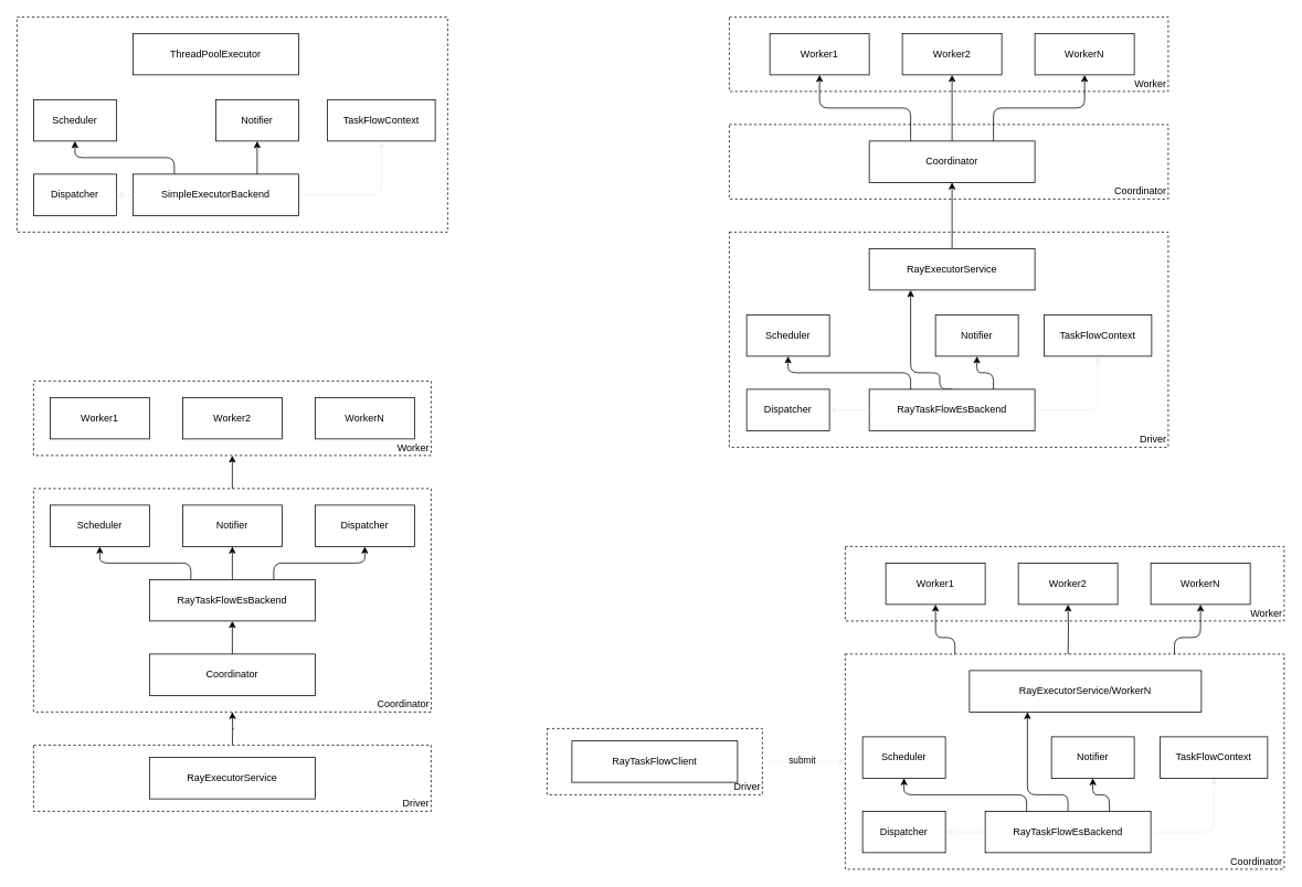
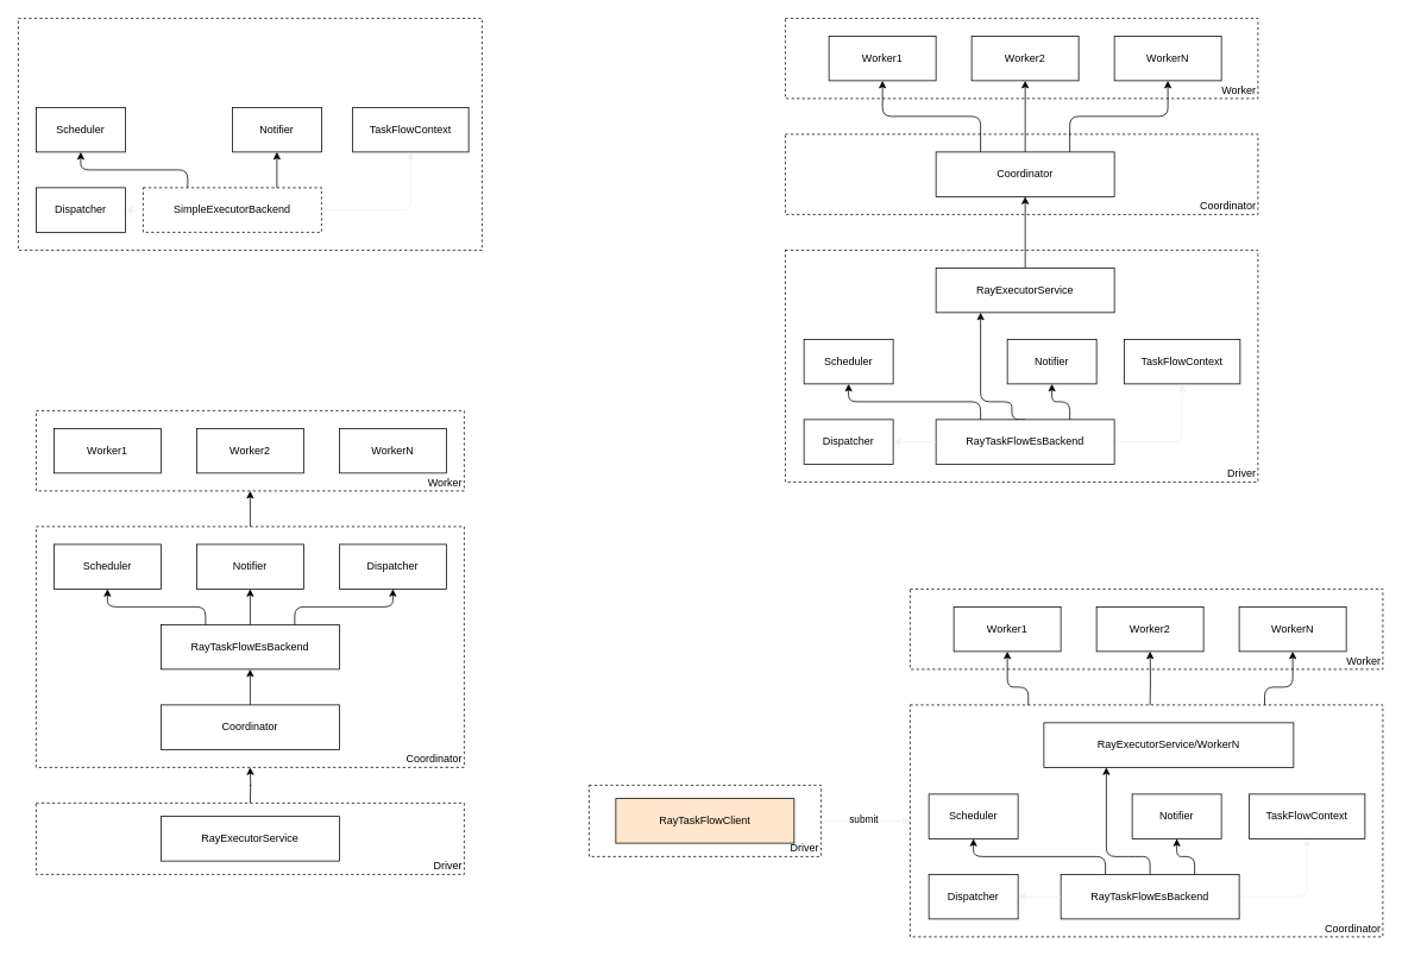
  <mxCell id="0" />
  <mxCell id="1" parent="0" />
  <mxCell id="2" value="" style="rounded=0;dashed=1;whiteSpace=wrap;" vertex="1" parent="1"><mxGeometry x="660" y="880" width="260" height="80" as="geometry" /></mxCell>
  <mxCell id="3" value="" style="rounded=0;dashed=1;whiteSpace=wrap;" vertex="1" parent="1"><mxGeometry x="880" y="20" width="530" height="90" as="geometry" /></mxCell>
  <mxCell id="4" value="" style="rounded=0;dashed=1;whiteSpace=wrap;" vertex="1" parent="1"><mxGeometry x="40" y="460" width="480" height="90" as="geometry" /></mxCell>
  <mxCell id="5" value="" style="rounded=0;dashed=1;whiteSpace=wrap;" vertex="1" parent="1"><mxGeometry x="40" y="590" width="480" height="270" as="geometry" /></mxCell>
  <mxCell id="6" value="" style="rounded=0;dashed=1;whiteSpace=wrap;" vertex="1" parent="1"><mxGeometry x="40" y="900" width="480" height="80" as="geometry" /></mxCell>
  <mxCell id="7" value="" style="edgeStyle=orthogonalEdgeStyle;rounded=0;orthogonalLoop=1;jettySize=auto;" edge="1" parent="1"><mxGeometry relative="1" as="geometry"><mxPoint x="280" y="900" as="sourcePoint" /><mxPoint x="280" y="860" as="targetPoint" /></mxGeometry></mxCell>
  <mxCell id="8" value="RayExecutorService" style="rounded=0;fontStyle=0;whiteSpace=wrap;" vertex="1" parent="1"><mxGeometry x="180" y="915" width="200" height="50" as="geometry" /></mxCell>
  <mxCell id="9" value="" style="edgeStyle=orthogonalEdgeStyle;rounded=0;orthogonalLoop=1;jettySize=auto;" edge="1" parent="1" source="10" target="12"><mxGeometry relative="1" as="geometry" /></mxCell>
  <mxCell id="10" value="Coordinator" style="rounded=0;fontStyle=0;whiteSpace=wrap;" vertex="1" parent="1"><mxGeometry x="180" y="790" width="200" height="50" as="geometry" /></mxCell>
  <mxCell id="11" value="" style="edgeStyle=orthogonalEdgeStyle;rounded=0;orthogonalLoop=1;jettySize=auto;" edge="1" parent="1" source="12" target="14"><mxGeometry relative="1" as="geometry" /></mxCell>
  <mxCell id="12" value="RayTaskFlowEsBackend" style="rounded=0;fontStyle=0;whiteSpace=wrap;" vertex="1" parent="1"><mxGeometry x="180" y="700" width="200" height="50" as="geometry" /></mxCell>
  <mxCell id="13" value="Scheduler" style="rounded=0;fontStyle=0;whiteSpace=wrap;" vertex="1" parent="1"><mxGeometry x="60" y="610" width="120" height="50" as="geometry" /></mxCell>
  <mxCell id="14" value="Notifier" style="rounded=0;fontStyle=0;whiteSpace=wrap;" vertex="1" parent="1"><mxGeometry x="220" y="610" width="120" height="50" as="geometry" /></mxCell>
  <mxCell id="15" value="Dispatcher" style="rounded=0;fontStyle=0;whiteSpace=wrap;" vertex="1" parent="1"><mxGeometry x="380" y="610" width="120" height="50" as="geometry" /></mxCell>
  <mxCell id="16" value="" style="endArrow=classic;entryX=0.5;entryY=1;entryDx=0;entryDy=0;exitX=0.25;exitY=0;exitDx=0;exitDy=0;edgeStyle=orthogonalEdgeStyle;" edge="1" parent="1" source="12" target="13"><mxGeometry width="50" height="50" relative="1" as="geometry"><mxPoint x="50" y="760" as="sourcePoint" /><mxPoint x="100" y="710" as="targetPoint" /></mxGeometry></mxCell>
  <mxCell id="17" value="" style="endArrow=classic;entryX=0.5;entryY=1;entryDx=0;entryDy=0;exitX=0.75;exitY=0;exitDx=0;exitDy=0;edgeStyle=orthogonalEdgeStyle;" edge="1" parent="1" source="12" target="15"><mxGeometry width="50" height="50" relative="1" as="geometry"><mxPoint x="240" y="710" as="sourcePoint" /><mxPoint x="130" y="670" as="targetPoint" /></mxGeometry></mxCell>
  <mxCell id="18" value="Driver" style="text;align=right;verticalAlign=middle;resizable=0;points=[];autosize=1;" vertex="1" parent="1"><mxGeometry x="470" y="960" width="50" height="20" as="geometry" /></mxCell>
  <mxCell id="19" value="Coordinator" style="text;align=right;verticalAlign=middle;resizable=0;points=[];autosize=1;" vertex="1" parent="1"><mxGeometry x="440" y="840" width="80" height="20" as="geometry" /></mxCell>
  <mxCell id="20" value="" style="rounded=0;dashed=1;whiteSpace=wrap;" vertex="1" parent="1"><mxGeometry x="880" y="150" width="530" height="90" as="geometry" /></mxCell>
  <mxCell id="21" value="" style="rounded=0;dashed=1;whiteSpace=wrap;" vertex="1" parent="1"><mxGeometry x="880" y="280" width="530" height="260" as="geometry" /></mxCell>
  <mxCell id="22" value="" style="edgeStyle=orthogonalEdgeStyle;rounded=0;orthogonalLoop=1;jettySize=auto;" edge="1" parent="1" source="23" target="25"><mxGeometry relative="1" as="geometry" /></mxCell>
  <mxCell id="23" value="RayExecutorService" style="rounded=0;fontStyle=0;whiteSpace=wrap;" vertex="1" parent="1"><mxGeometry x="1049" y="300" width="200" height="50" as="geometry" /></mxCell>
  <mxCell id="24" value="" style="edgeStyle=orthogonalEdgeStyle;rounded=0;orthogonalLoop=1;jettySize=auto;entryX=0.5;entryY=1;entryDx=0;entryDy=0;" edge="1" parent="1" source="25" target="29"><mxGeometry relative="1" as="geometry"><mxPoint x="1134" y="120" as="targetPoint" /></mxGeometry></mxCell>
  <mxCell id="25" value="Coordinator" style="rounded=0;fontStyle=0;whiteSpace=wrap;" vertex="1" parent="1"><mxGeometry x="1049" y="170" width="200" height="50" as="geometry" /></mxCell>
  <mxCell id="26" value="Driver" style="text;align=right;verticalAlign=middle;resizable=0;points=[];autosize=1;" vertex="1" parent="1"><mxGeometry x="1360" y="520" width="50" height="20" as="geometry" /></mxCell>
  <mxCell id="27" value="Coordinator" style="text;align=right;verticalAlign=middle;resizable=0;points=[];autosize=1;" vertex="1" parent="1"><mxGeometry x="1330" y="220" width="80" height="20" as="geometry" /></mxCell>
  <mxCell id="28" value="Worker1" style="rounded=0;fontStyle=0;whiteSpace=wrap;" vertex="1" parent="1"><mxGeometry x="929" y="40" width="120" height="50" as="geometry" /></mxCell>
  <mxCell id="29" value="Worker2" style="rounded=0;fontStyle=0;whiteSpace=wrap;" vertex="1" parent="1"><mxGeometry x="1089" y="40" width="120" height="50" as="geometry" /></mxCell>
  <mxCell id="30" value="WorkerN" style="rounded=0;fontStyle=0;whiteSpace=wrap;" vertex="1" parent="1"><mxGeometry x="1249" y="40" width="120" height="50" as="geometry" /></mxCell>
  <mxCell id="31" value="" style="edgeStyle=orthogonalEdgeStyle;rounded=1;orthogonalLoop=1;jettySize=auto;entryX=0.5;entryY=1;entryDx=0;entryDy=0;exitX=0.25;exitY=0;exitDx=0;exitDy=0;" edge="1" parent="1" source="25" target="28"><mxGeometry relative="1" as="geometry"><mxPoint x="1144" y="170" as="sourcePoint" /><mxPoint x="1144" y="130" as="targetPoint" /></mxGeometry></mxCell>
  <mxCell id="32" value="" style="edgeStyle=orthogonalEdgeStyle;rounded=1;orthogonalLoop=1;jettySize=auto;entryX=0.5;entryY=1;entryDx=0;entryDy=0;exitX=0.75;exitY=0;exitDx=0;exitDy=0;" edge="1" parent="1" source="25" target="30"><mxGeometry relative="1" as="geometry"><mxPoint x="1154" y="180" as="sourcePoint" /><mxPoint x="1154" y="140" as="targetPoint" /></mxGeometry></mxCell>
  <mxCell id="33" value="" style="rounded=1;orthogonalLoop=1;jettySize=auto;exitX=0.5;exitY=0;exitDx=0;exitDy=0;entryX=0.25;entryY=1;entryDx=0;entryDy=0;edgeStyle=orthogonalEdgeStyle;" edge="1" parent="1" source="35" target="23"><mxGeometry relative="1" as="geometry"><mxPoint x="1144" y="300" as="sourcePoint" /><mxPoint x="1144" y="220" as="targetPoint" /><Array as="points"><mxPoint x="1134" y="450" /><mxPoint x="1099" y="450" /></Array></mxGeometry></mxCell>
  <mxCell id="34" value="" style="edgeStyle=orthogonalEdgeStyle;rounded=1;orthogonalLoop=1;jettySize=auto;startArrow=none;startFill=0;endArrow=classic;endFill=1;strokeColor=#f0f0f0;entryX=0.5;entryY=1;entryDx=0;entryDy=0;" edge="1" parent="1" source="35" target="42"><mxGeometry relative="1" as="geometry" /></mxCell>
  <mxCell id="35" value="RayTaskFlowEsBackend" style="rounded=0;fontStyle=0;whiteSpace=wrap;" vertex="1" parent="1"><mxGeometry x="1049" y="470" width="200" height="50" as="geometry" /></mxCell>
  <mxCell id="36" value="Scheduler" style="rounded=0;fontStyle=0;whiteSpace=wrap;" vertex="1" parent="1"><mxGeometry x="901" y="380" width="100" height="50" as="geometry" /></mxCell>
  <mxCell id="37" value="Notifier" style="rounded=0;fontStyle=0;whiteSpace=wrap;" vertex="1" parent="1"><mxGeometry x="1129" y="380" width="100" height="50" as="geometry" /></mxCell>
  <mxCell id="38" value="" style="edgeStyle=none;rounded=1;orthogonalLoop=1;jettySize=auto;strokeColor=#f0f0f0;startArrow=classic;startFill=1;endArrow=none;endFill=0;" edge="1" parent="1" source="39" target="35"><mxGeometry relative="1" as="geometry" /></mxCell>
  <mxCell id="39" value="Dispatcher" style="rounded=0;fontStyle=0;whiteSpace=wrap;" vertex="1" parent="1"><mxGeometry x="901" y="470" width="100" height="50" as="geometry" /></mxCell>
  <mxCell id="40" value="" style="edgeStyle=orthogonalEdgeStyle;rounded=1;orthogonalLoop=1;jettySize=auto;exitX=0.75;exitY=0;exitDx=0;exitDy=0;" edge="1" parent="1" source="35" target="37"><mxGeometry x="1834" y="400" as="geometry" /></mxCell>
  <mxCell id="41" value="" style="endArrow=classic;entryX=0.5;entryY=1;entryDx=0;entryDy=0;exitX=0.25;exitY=0;exitDx=0;exitDy=0;edgeStyle=orthogonalEdgeStyle;" edge="1" parent="1" source="35" target="36"><mxGeometry x="1834" y="400" width="50" height="50" as="geometry"><mxPoint x="904" y="530" as="sourcePoint" /><mxPoint x="954" y="480" as="targetPoint" /></mxGeometry></mxCell>
  <mxCell id="42" value="TaskFlowContext" style="rounded=0;fontStyle=0;whiteSpace=wrap;" vertex="1" parent="1"><mxGeometry x="1260" y="380" width="130" height="50" as="geometry" /></mxCell>
  <mxCell id="43" value="" style="rounded=0;dashed=1;whiteSpace=wrap;" vertex="1" parent="1"><mxGeometry x="20" y="20" width="520" height="260" as="geometry" /></mxCell>
- <mxCell id="44" value="ThreadPoolExecutor" style="rounded=0;fontStyle=0;whiteSpace=wrap;" vertex="1" parent="1"><mxGeometry x="160" y="40" width="200" height="50" as="geometry" /></mxCell>
  <mxCell id="45" value="" style="edgeStyle=orthogonalEdgeStyle;rounded=1;orthogonalLoop=1;jettySize=auto;startArrow=none;startFill=0;endArrow=classic;endFill=1;strokeColor=#f0f0f0;entryX=0.5;entryY=1;entryDx=0;entryDy=0;" edge="1" parent="1" source="46" target="53"><mxGeometry relative="1" as="geometry" /></mxCell>
- <mxCell id="46" value="SimpleExecutorBackend" style="rounded=0;fontStyle=0;whiteSpace=wrap;" vertex="1" parent="1"><mxGeometry x="160" y="210" width="200" height="50" as="geometry" /></mxCell>
+ <mxCell id="46" value="SimpleExecutorBackend" style="rounded=0;fontStyle=0;whiteSpace=wrap;dashed=1;" vertex="1" parent="1"><mxGeometry x="160" y="210" width="200" height="50" as="geometry" /></mxCell>
  <mxCell id="47" value="Scheduler" style="rounded=0;fontStyle=0;whiteSpace=wrap;" vertex="1" parent="1"><mxGeometry x="40" y="120" width="100" height="50" as="geometry" /></mxCell>
  <mxCell id="48" value="Notifier" style="rounded=0;fontStyle=0;whiteSpace=wrap;" vertex="1" parent="1"><mxGeometry x="260" y="120" width="100" height="50" as="geometry" /></mxCell>
  <mxCell id="49" value="" style="edgeStyle=none;rounded=1;orthogonalLoop=1;jettySize=auto;strokeColor=#f0f0f0;startArrow=classic;startFill=1;endArrow=none;endFill=0;" edge="1" parent="1" source="50" target="46"><mxGeometry relative="1" as="geometry" /></mxCell>
  <mxCell id="50" value="Dispatcher" style="rounded=0;fontStyle=0;whiteSpace=wrap;" vertex="1" parent="1"><mxGeometry x="40" y="210" width="100" height="50" as="geometry" /></mxCell>
  <mxCell id="51" value="" style="edgeStyle=orthogonalEdgeStyle;rounded=1;orthogonalLoop=1;jettySize=auto;exitX=0.75;exitY=0;exitDx=0;exitDy=0;" edge="1" parent="1" source="46" target="48"><mxGeometry x="960" y="140" as="geometry" /></mxCell>
  <mxCell id="52" value="" style="endArrow=classic;entryX=0.5;entryY=1;entryDx=0;entryDy=0;exitX=0.25;exitY=0;exitDx=0;exitDy=0;edgeStyle=orthogonalEdgeStyle;" edge="1" parent="1" source="46" target="47"><mxGeometry x="960" y="140" width="50" height="50" as="geometry"><mxPoint x="30" y="270" as="sourcePoint" /><mxPoint x="80" y="220" as="targetPoint" /></mxGeometry></mxCell>
  <mxCell id="53" value="TaskFlowContext" style="rounded=0;fontStyle=0;whiteSpace=wrap;" vertex="1" parent="1"><mxGeometry x="395" y="120" width="130" height="50" as="geometry" /></mxCell>
  <mxCell id="54" value="Worker1" style="rounded=0;fontStyle=0;whiteSpace=wrap;" vertex="1" parent="1"><mxGeometry x="60" y="480" width="120" height="50" as="geometry" /></mxCell>
  <mxCell id="55" value="Worker2" style="rounded=0;fontStyle=0;whiteSpace=wrap;" vertex="1" parent="1"><mxGeometry x="220" y="480" width="120" height="50" as="geometry" /></mxCell>
  <mxCell id="56" value="WorkerN" style="rounded=0;fontStyle=0;whiteSpace=wrap;" vertex="1" parent="1"><mxGeometry x="380" y="480" width="120" height="50" as="geometry" /></mxCell>
  <mxCell id="57" value="" style="edgeStyle=orthogonalEdgeStyle;rounded=0;orthogonalLoop=1;jettySize=auto;entryX=0.5;entryY=1;entryDx=0;entryDy=0;exitX=0.5;exitY=0;exitDx=0;exitDy=0;" edge="1" parent="1" source="5" target="4"><mxGeometry relative="1" as="geometry"><mxPoint x="280" y="570" as="sourcePoint" /><mxPoint x="290" y="650" as="targetPoint" /></mxGeometry></mxCell>
  <mxCell id="58" value="Worker" style="text;align=right;verticalAlign=middle;resizable=0;points=[];autosize=1;" vertex="1" parent="1"><mxGeometry x="1360" y="90" width="50" height="20" as="geometry" /></mxCell>
  <mxCell id="59" value="Worker" style="text;align=right;verticalAlign=middle;resizable=0;points=[];autosize=1;" vertex="1" parent="1"><mxGeometry x="470" y="530" width="50" height="20" as="geometry" /></mxCell>
  <mxCell id="60" value="" style="rounded=0;dashed=1;whiteSpace=wrap;" vertex="1" parent="1"><mxGeometry x="1020" y="660" width="530" height="90" as="geometry" /></mxCell>
  <mxCell id="61" value="" style="rounded=0;dashed=1;whiteSpace=wrap;" vertex="1" parent="1"><mxGeometry x="1020" y="790" width="530" height="260" as="geometry" /></mxCell>
  <mxCell id="62" value="RayExecutorService/WorkerN" style="rounded=0;fontStyle=0;whiteSpace=wrap;" vertex="1" parent="1"><mxGeometry x="1170" y="810" width="280" height="50" as="geometry" /></mxCell>
  <mxCell id="63" value="" style="edgeStyle=orthogonalEdgeStyle;rounded=0;orthogonalLoop=1;jettySize=auto;entryX=0.5;entryY=1;entryDx=0;entryDy=0;" edge="1" parent="1" target="65"><mxGeometry relative="1" as="geometry"><mxPoint x="1274" y="630" as="targetPoint" /><mxPoint x="1289" y="790" as="sourcePoint" /></mxGeometry></mxCell>
  <mxCell id="64" value="Worker1" style="rounded=0;fontStyle=0;whiteSpace=wrap;" vertex="1" parent="1"><mxGeometry x="1069" y="680" width="120" height="50" as="geometry" /></mxCell>
  <mxCell id="65" value="Worker2" style="rounded=0;fontStyle=0;whiteSpace=wrap;" vertex="1" parent="1"><mxGeometry x="1229" y="680" width="120" height="50" as="geometry" /></mxCell>
  <mxCell id="66" value="WorkerN" style="rounded=0;fontStyle=0;whiteSpace=wrap;" vertex="1" parent="1"><mxGeometry x="1389" y="680" width="120" height="50" as="geometry" /></mxCell>
  <mxCell id="67" value="" style="edgeStyle=orthogonalEdgeStyle;rounded=1;orthogonalLoop=1;jettySize=auto;entryX=0.5;entryY=1;entryDx=0;entryDy=0;exitX=0.25;exitY=0;exitDx=0;exitDy=0;" edge="1" parent="1" source="61" target="64"><mxGeometry relative="1" as="geometry"><mxPoint x="1239" y="680" as="sourcePoint" /><mxPoint x="1284" y="640" as="targetPoint" /><Array as="points"><mxPoint x="1153" y="770" /><mxPoint x="1129" y="770" /></Array></mxGeometry></mxCell>
  <mxCell id="68" value="" style="edgeStyle=orthogonalEdgeStyle;rounded=1;orthogonalLoop=1;jettySize=auto;entryX=0.5;entryY=1;entryDx=0;entryDy=0;exitX=0.75;exitY=0;exitDx=0;exitDy=0;" edge="1" parent="1" source="61" target="66"><mxGeometry relative="1" as="geometry"><mxPoint x="1339" y="680" as="sourcePoint" /><mxPoint x="1294" y="650" as="targetPoint" /><Array as="points"><mxPoint x="1418" y="770" /><mxPoint x="1449" y="770" /></Array></mxGeometry></mxCell>
  <mxCell id="69" value="" style="rounded=1;orthogonalLoop=1;jettySize=auto;exitX=0.5;exitY=0;exitDx=0;exitDy=0;entryX=0.25;entryY=1;entryDx=0;entryDy=0;edgeStyle=orthogonalEdgeStyle;" edge="1" parent="1" source="71" target="62"><mxGeometry relative="1" as="geometry"><mxPoint x="1284" y="810" as="sourcePoint" /><mxPoint x="1284" y="730" as="targetPoint" /><Array as="points"><mxPoint x="1274" y="960" /><mxPoint x="1239" y="960" /></Array></mxGeometry></mxCell>
  <mxCell id="70" value="" style="edgeStyle=orthogonalEdgeStyle;rounded=1;orthogonalLoop=1;jettySize=auto;startArrow=none;startFill=0;endArrow=classic;endFill=1;strokeColor=#f0f0f0;entryX=0.5;entryY=1;entryDx=0;entryDy=0;" edge="1" parent="1" source="71" target="78"><mxGeometry relative="1" as="geometry" /></mxCell>
  <mxCell id="71" value="RayTaskFlowEsBackend" style="rounded=0;fontStyle=0;whiteSpace=wrap;" vertex="1" parent="1"><mxGeometry x="1189" y="980" width="200" height="50" as="geometry" /></mxCell>
  <mxCell id="72" value="Scheduler" style="rounded=0;fontStyle=0;whiteSpace=wrap;" vertex="1" parent="1"><mxGeometry x="1041" y="890" width="100" height="50" as="geometry" /></mxCell>
  <mxCell id="73" value="Notifier" style="rounded=0;fontStyle=0;whiteSpace=wrap;" vertex="1" parent="1"><mxGeometry x="1269" y="890" width="100" height="50" as="geometry" /></mxCell>
  <mxCell id="74" value="" style="edgeStyle=none;rounded=1;orthogonalLoop=1;jettySize=auto;strokeColor=#f0f0f0;startArrow=classic;startFill=1;endArrow=none;endFill=0;" edge="1" parent="1" source="75" target="71"><mxGeometry relative="1" as="geometry" /></mxCell>
  <mxCell id="75" value="Dispatcher" style="rounded=0;fontStyle=0;whiteSpace=wrap;" vertex="1" parent="1"><mxGeometry x="1041" y="980" width="100" height="50" as="geometry" /></mxCell>
  <mxCell id="76" value="" style="edgeStyle=orthogonalEdgeStyle;rounded=1;orthogonalLoop=1;jettySize=auto;exitX=0.75;exitY=0;exitDx=0;exitDy=0;" edge="1" parent="1" source="71" target="73"><mxGeometry x="1974" y="910" as="geometry" /></mxCell>
  <mxCell id="77" value="" style="endArrow=classic;entryX=0.5;entryY=1;entryDx=0;entryDy=0;exitX=0.25;exitY=0;exitDx=0;exitDy=0;edgeStyle=orthogonalEdgeStyle;" edge="1" parent="1" source="71" target="72"><mxGeometry x="1974" y="910" width="50" height="50" as="geometry"><mxPoint x="1044" y="1040" as="sourcePoint" /><mxPoint x="1094" y="990" as="targetPoint" /></mxGeometry></mxCell>
  <mxCell id="78" value="TaskFlowContext" style="rounded=0;fontStyle=0;whiteSpace=wrap;" vertex="1" parent="1"><mxGeometry x="1400" y="890" width="130" height="50" as="geometry" /></mxCell>
  <mxCell id="79" value="Worker" style="text;align=right;verticalAlign=middle;resizable=0;points=[];autosize=1;" vertex="1" parent="1"><mxGeometry x="1500" y="730" width="50" height="20" as="geometry" /></mxCell>
  <mxCell id="80" value="Coordinator" style="text;align=right;verticalAlign=middle;resizable=0;points=[];autosize=1;" vertex="1" parent="1"><mxGeometry x="1470" y="1030" width="80" height="20" as="geometry" /></mxCell>
  <mxCell id="81" value="" style="edgeStyle=orthogonalEdgeStyle;rounded=1;orthogonalLoop=1;jettySize=auto;startArrow=none;startFill=0;endArrow=classic;endFill=1;strokeColor=#f0f0f0;exitX=1;exitY=0.5;exitDx=0;exitDy=0;" edge="1" parent="1" source="2" target="61"><mxGeometry relative="1" as="geometry"><mxPoint x="930" y="920" as="sourcePoint" /></mxGeometry></mxCell>
  <mxCell id="82" value="submit" style="edgeLabel;align=center;verticalAlign=middle;resizable=0;points=[];" vertex="1" connectable="0" parent="81"><mxGeometry x="0.16" y="2" relative="1" as="geometry"><mxPoint x="-10" as="offset" /></mxGeometry></mxCell>
- <mxCell id="83" value="RayTaskFlowClient" style="rounded=0;fontStyle=0;whiteSpace=wrap;" vertex="1" parent="1"><mxGeometry x="690" y="895" width="200" height="50" as="geometry" /></mxCell>
+ <mxCell id="83" value="RayTaskFlowClient" style="rounded=0;fontStyle=0;whiteSpace=wrap;fillColor=#ffe6cc;" vertex="1" parent="1"><mxGeometry x="690" y="895" width="200" height="50" as="geometry" /></mxCell>
  <mxCell id="84" value="Driver" style="text;align=right;verticalAlign=middle;resizable=0;points=[];autosize=1;" vertex="1" parent="1"><mxGeometry x="870" y="940" width="50" height="20" as="geometry" /></mxCell>
